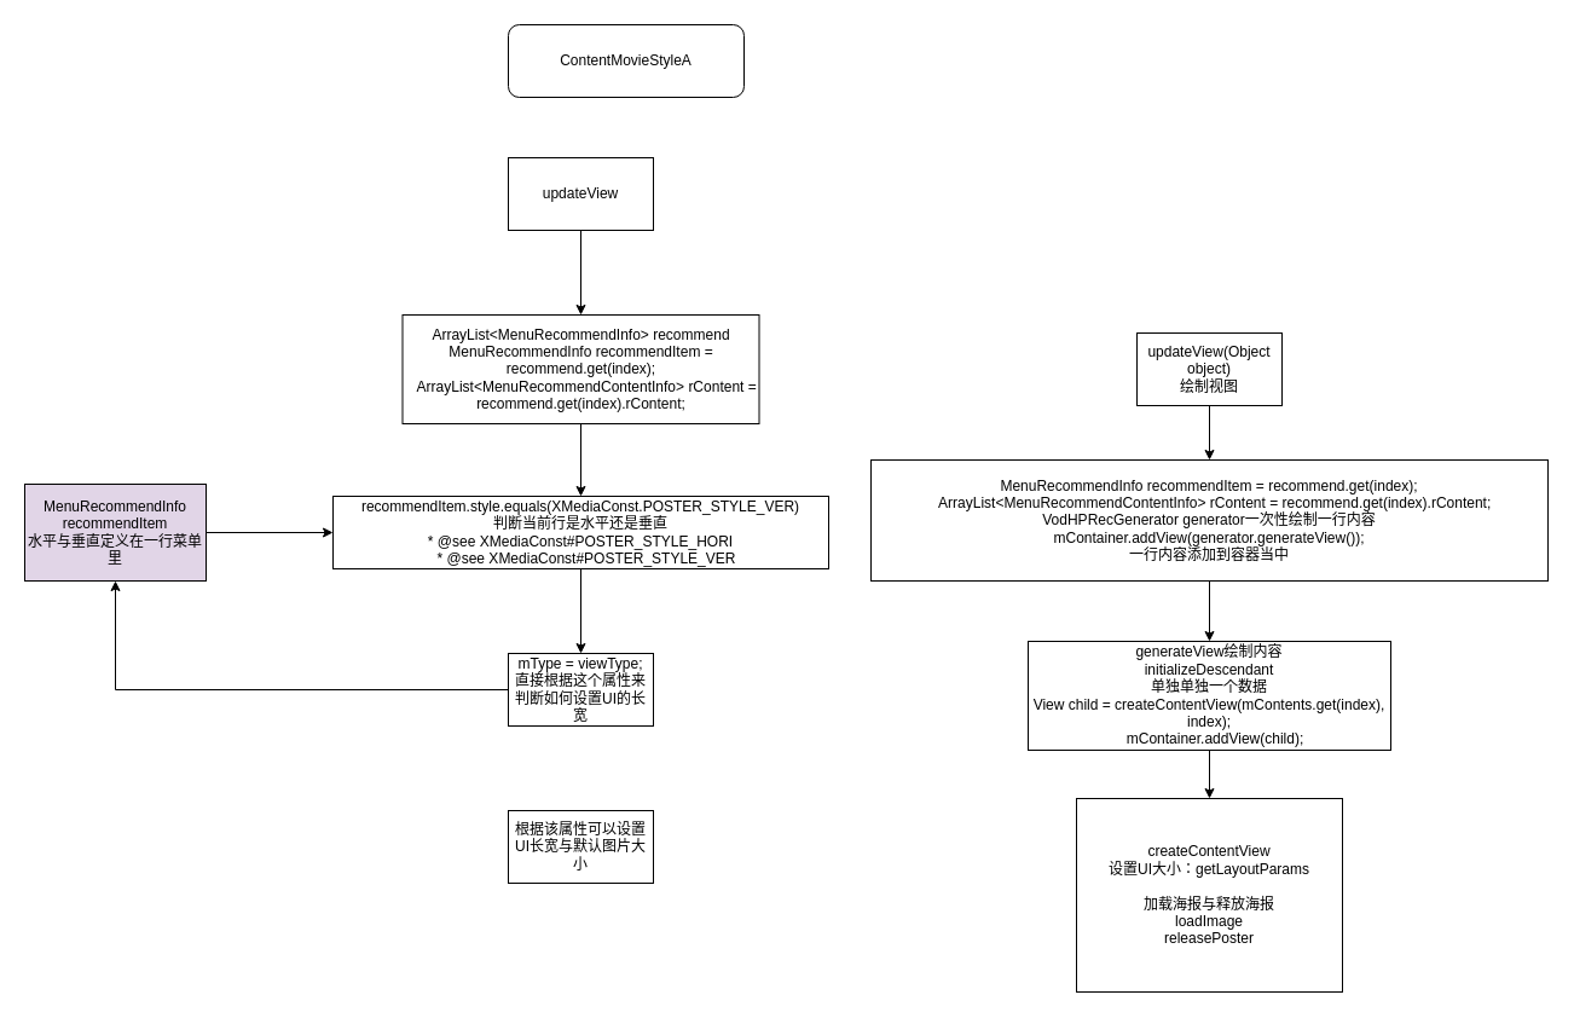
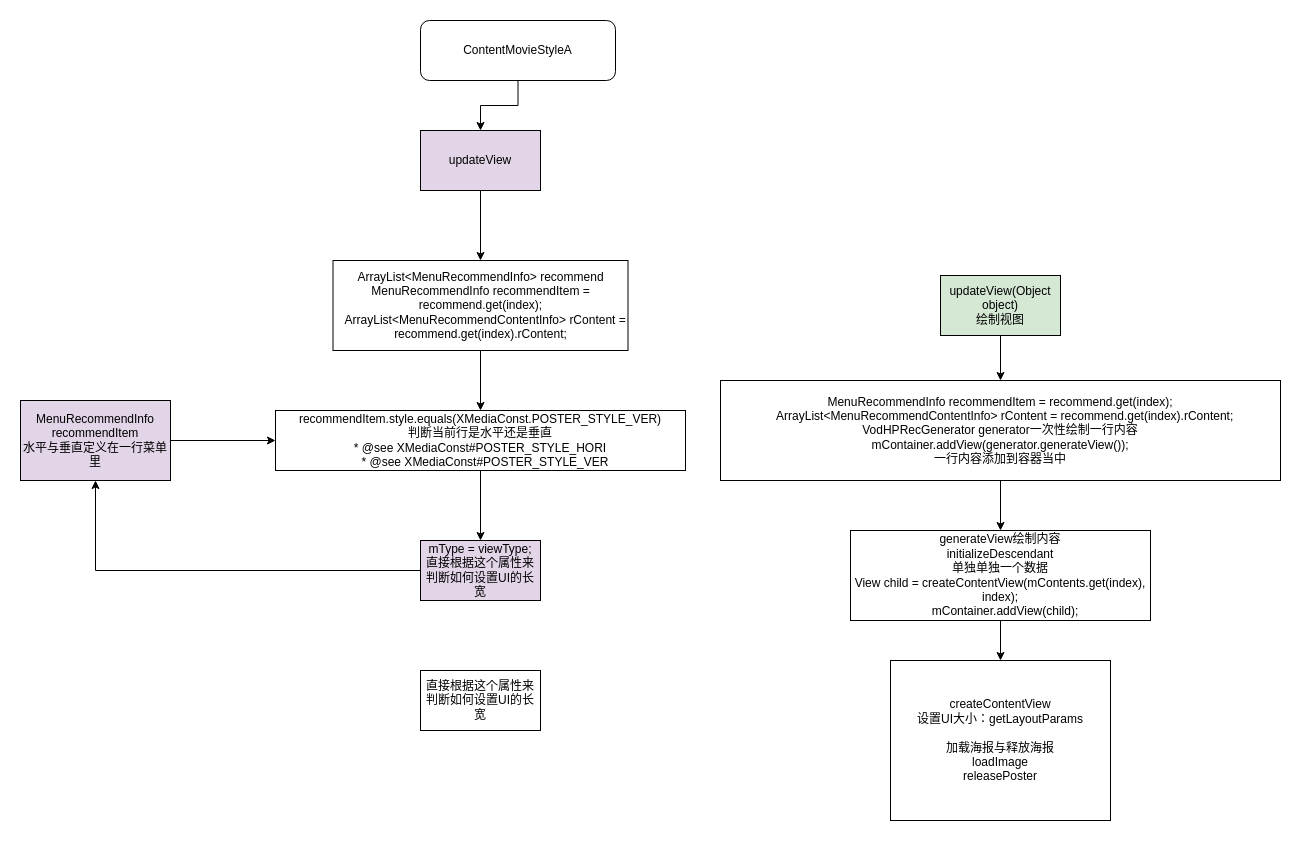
  <mxCell id="0" />
  <mxCell id="1" parent="0" />
+ <mxCell id="2" value="" style="edgeStyle=orthogonalEdgeStyle;rounded=0;orthogonalLoop=1;jettySize=auto;html=1;" parent="1" source="3" target="5" edge="1"><mxGeometry relative="1" as="geometry" /></mxCell>
  <mxCell id="3" value="ContentMovieStyleA" style="rounded=1;whiteSpace=wrap;html=1;" parent="1" vertex="1"><mxGeometry x="420" y="20" width="195" height="60" as="geometry" /></mxCell>
  <mxCell id="4" value="" style="edgeStyle=orthogonalEdgeStyle;rounded=0;orthogonalLoop=1;jettySize=auto;html=1;" parent="1" source="5" target="7" edge="1"><mxGeometry relative="1" as="geometry" /></mxCell>
- <mxCell id="5" value="updateView" style="rounded=0;whiteSpace=wrap;html=1;" parent="1" vertex="1"><mxGeometry x="420" y="130" width="120" height="60" as="geometry" /></mxCell>
+ <mxCell id="5" value="updateView" style="rounded=0;whiteSpace=wrap;html=1;fillColor=#e1d5e7;" parent="1" vertex="1"><mxGeometry x="420" y="130" width="120" height="60" as="geometry" /></mxCell>
  <mxCell id="6" value="" style="edgeStyle=orthogonalEdgeStyle;rounded=0;orthogonalLoop=1;jettySize=auto;html=1;" parent="1" source="7" target="9" edge="1"><mxGeometry relative="1" as="geometry" /></mxCell>
  <mxCell id="7" value="ArrayList&amp;lt;MenuRecommendInfo&amp;gt; recommend&lt;br&gt;&lt;div&gt;MenuRecommendInfo recommendItem = recommend.get(index);&lt;/div&gt;&lt;div&gt;&lt;span style=&quot;white-space: pre&quot;&gt;   &lt;/span&gt;ArrayList&amp;lt;MenuRecommendContentInfo&amp;gt; rContent = recommend.get(index).rContent;&lt;/div&gt;" style="rounded=0;whiteSpace=wrap;html=1;" parent="1" vertex="1"><mxGeometry x="332.5" y="260" width="295" height="90" as="geometry" /></mxCell>
  <mxCell id="8" value="" style="edgeStyle=orthogonalEdgeStyle;rounded=0;orthogonalLoop=1;jettySize=auto;html=1;" parent="1" source="9" target="11" edge="1"><mxGeometry relative="1" as="geometry" /></mxCell>
  <mxCell id="9" value="recommendItem.style.equals(XMediaConst.POSTER_STYLE_VER)&lt;br&gt;判断当前行是水平还是垂直&lt;br&gt;&lt;div&gt;* @see XMediaConst#POSTER_STYLE_HORI&lt;/div&gt;&lt;div&gt;&lt;span style=&quot;white-space: pre&quot;&gt;  &lt;/span&gt; * @see XMediaConst#POSTER_STYLE_VER&lt;/div&gt;" style="rounded=0;whiteSpace=wrap;html=1;" parent="1" vertex="1"><mxGeometry x="275" y="410" width="410" height="60" as="geometry" /></mxCell>
  <mxCell id="10" value="" style="edgeStyle=orthogonalEdgeStyle;rounded=0;orthogonalLoop=1;jettySize=auto;html=1;" parent="1" source="11" target="14" edge="1"><mxGeometry relative="1" as="geometry" /></mxCell>
- <mxCell id="11" value="mType = viewType;&lt;br&gt;直接根据这个属性来判断如何设置UI的长宽" style="rounded=0;whiteSpace=wrap;html=1;" parent="1" vertex="1"><mxGeometry x="420" y="540" width="120" height="60" as="geometry" /></mxCell>
- <mxCell id="12" value="根据该属性可以设置UI长宽与默认图片大小" style="rounded=0;whiteSpace=wrap;html=1;" parent="1" vertex="1"><mxGeometry x="420" y="670" width="120" height="60" as="geometry" /></mxCell>
+ <mxCell id="11" value="mType = viewType;&lt;br&gt;直接根据这个属性来判断如何设置UI的长宽" style="rounded=0;whiteSpace=wrap;html=1;fillColor=#e1d5e7;" parent="1" vertex="1"><mxGeometry x="420" y="540" width="120" height="60" as="geometry" /></mxCell>
+ <mxCell id="12" value="直接根据这个属性来判断如何设置UI的长宽" style="rounded=0;whiteSpace=wrap;html=1;" parent="1" vertex="1"><mxGeometry x="420" y="670" width="120" height="60" as="geometry" /></mxCell>
  <mxCell id="13" style="edgeStyle=orthogonalEdgeStyle;rounded=0;orthogonalLoop=1;jettySize=auto;html=1;" edge="1" parent="1" source="14" target="9"><mxGeometry relative="1" as="geometry" /></mxCell>
  <mxCell id="14" value="MenuRecommendInfo recommendItem&lt;br&gt;水平与垂直定义在一行菜单里" style="rounded=0;whiteSpace=wrap;html=1;fillColor=#e1d5e7;" vertex="1" parent="1"><mxGeometry x="20" y="400" width="150" height="80" as="geometry" /></mxCell>
  <mxCell id="15" value="" style="edgeStyle=orthogonalEdgeStyle;rounded=0;orthogonalLoop=1;jettySize=auto;html=1;" edge="1" parent="1" source="16" target="18"><mxGeometry relative="1" as="geometry" /></mxCell>
- <mxCell id="16" value="updateView(Object object)&lt;br&gt;绘制视图" style="rounded=0;whiteSpace=wrap;html=1;" vertex="1" parent="1"><mxGeometry x="940" y="275" width="120" height="60" as="geometry" /></mxCell>
+ <mxCell id="16" value="updateView(Object object)&lt;br&gt;绘制视图" style="rounded=0;whiteSpace=wrap;html=1;fillColor=#d5e8d4;" vertex="1" parent="1"><mxGeometry x="940" y="275" width="120" height="60" as="geometry" /></mxCell>
  <mxCell id="17" value="" style="edgeStyle=orthogonalEdgeStyle;rounded=0;orthogonalLoop=1;jettySize=auto;html=1;" edge="1" parent="1" source="18" target="20"><mxGeometry relative="1" as="geometry" /></mxCell>
  <mxCell id="18" value="&lt;div&gt;MenuRecommendInfo recommendItem = recommend.get(index);&lt;/div&gt;&lt;div&gt;&lt;span style=&quot;white-space: pre&quot;&gt;   &lt;/span&gt;ArrayList&amp;lt;MenuRecommendContentInfo&amp;gt; rContent = recommend.get(index).rContent;&lt;br&gt;VodHPRecGenerator generator一次性绘制一行内容&lt;br&gt;mContainer.addView(generator.generateView());&lt;br&gt;一行内容添加到容器当中&lt;/div&gt;" style="rounded=0;whiteSpace=wrap;html=1;" vertex="1" parent="1"><mxGeometry x="720" y="380" width="560" height="100" as="geometry" /></mxCell>
  <mxCell id="19" value="" style="edgeStyle=orthogonalEdgeStyle;rounded=0;orthogonalLoop=1;jettySize=auto;html=1;" edge="1" parent="1" source="20" target="21"><mxGeometry relative="1" as="geometry" /></mxCell>
  <mxCell id="20" value="generateView绘制内容&lt;br&gt;initializeDescendant&lt;br&gt;&lt;div&gt;单独单独一个数据&lt;br&gt;View child = createContentView(mContents.get(index), index);&lt;/div&gt;&lt;div&gt;&lt;span style=&quot;white-space: pre&quot;&gt;   &lt;/span&gt;mContainer.addView(child);&lt;/div&gt;" style="rounded=0;whiteSpace=wrap;html=1;" vertex="1" parent="1"><mxGeometry x="850" y="530" width="300" height="90" as="geometry" /></mxCell>
  <mxCell id="21" value="createContentView&lt;br&gt;设置UI大小：getLayoutParams&lt;br&gt;&lt;br&gt;&lt;div&gt;加载海报与释放海报&lt;br&gt;loadImage&lt;br&gt;releasePoster&lt;br&gt;&lt;/div&gt;" style="rounded=0;whiteSpace=wrap;html=1;" vertex="1" parent="1"><mxGeometry x="890" y="660" width="220" height="160" as="geometry" /></mxCell>
